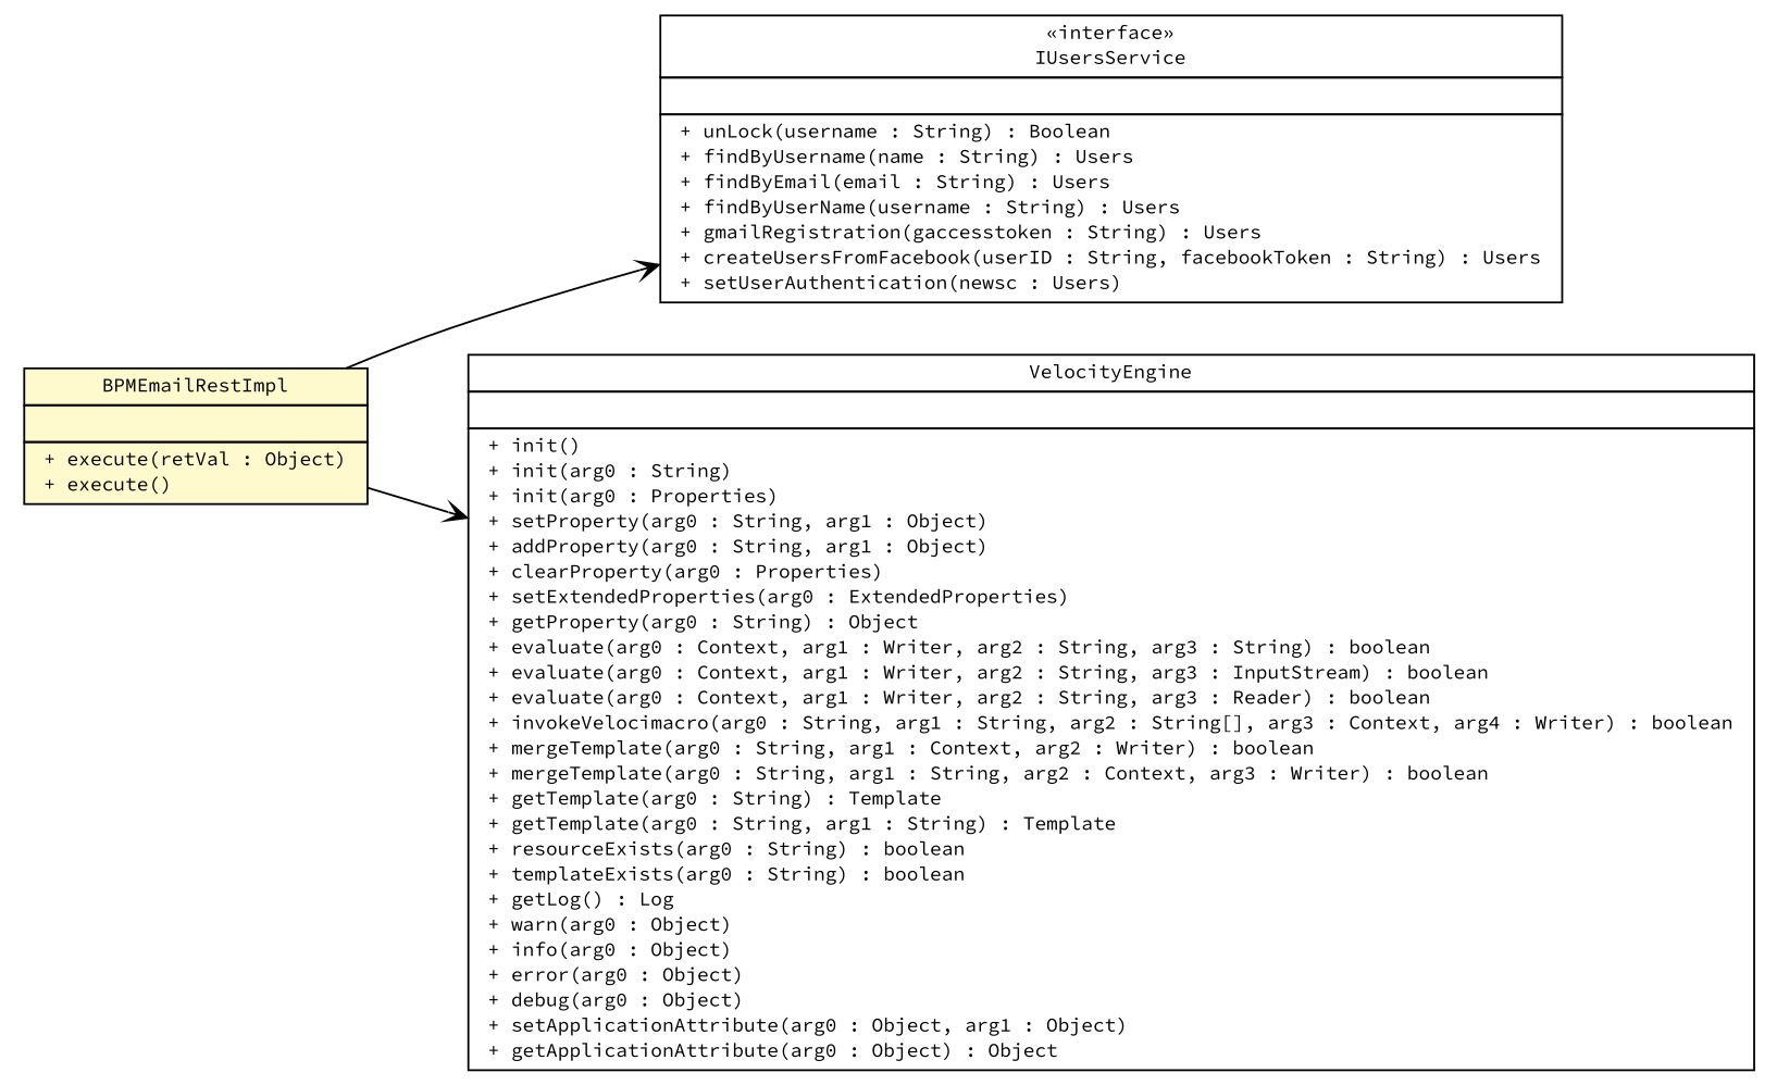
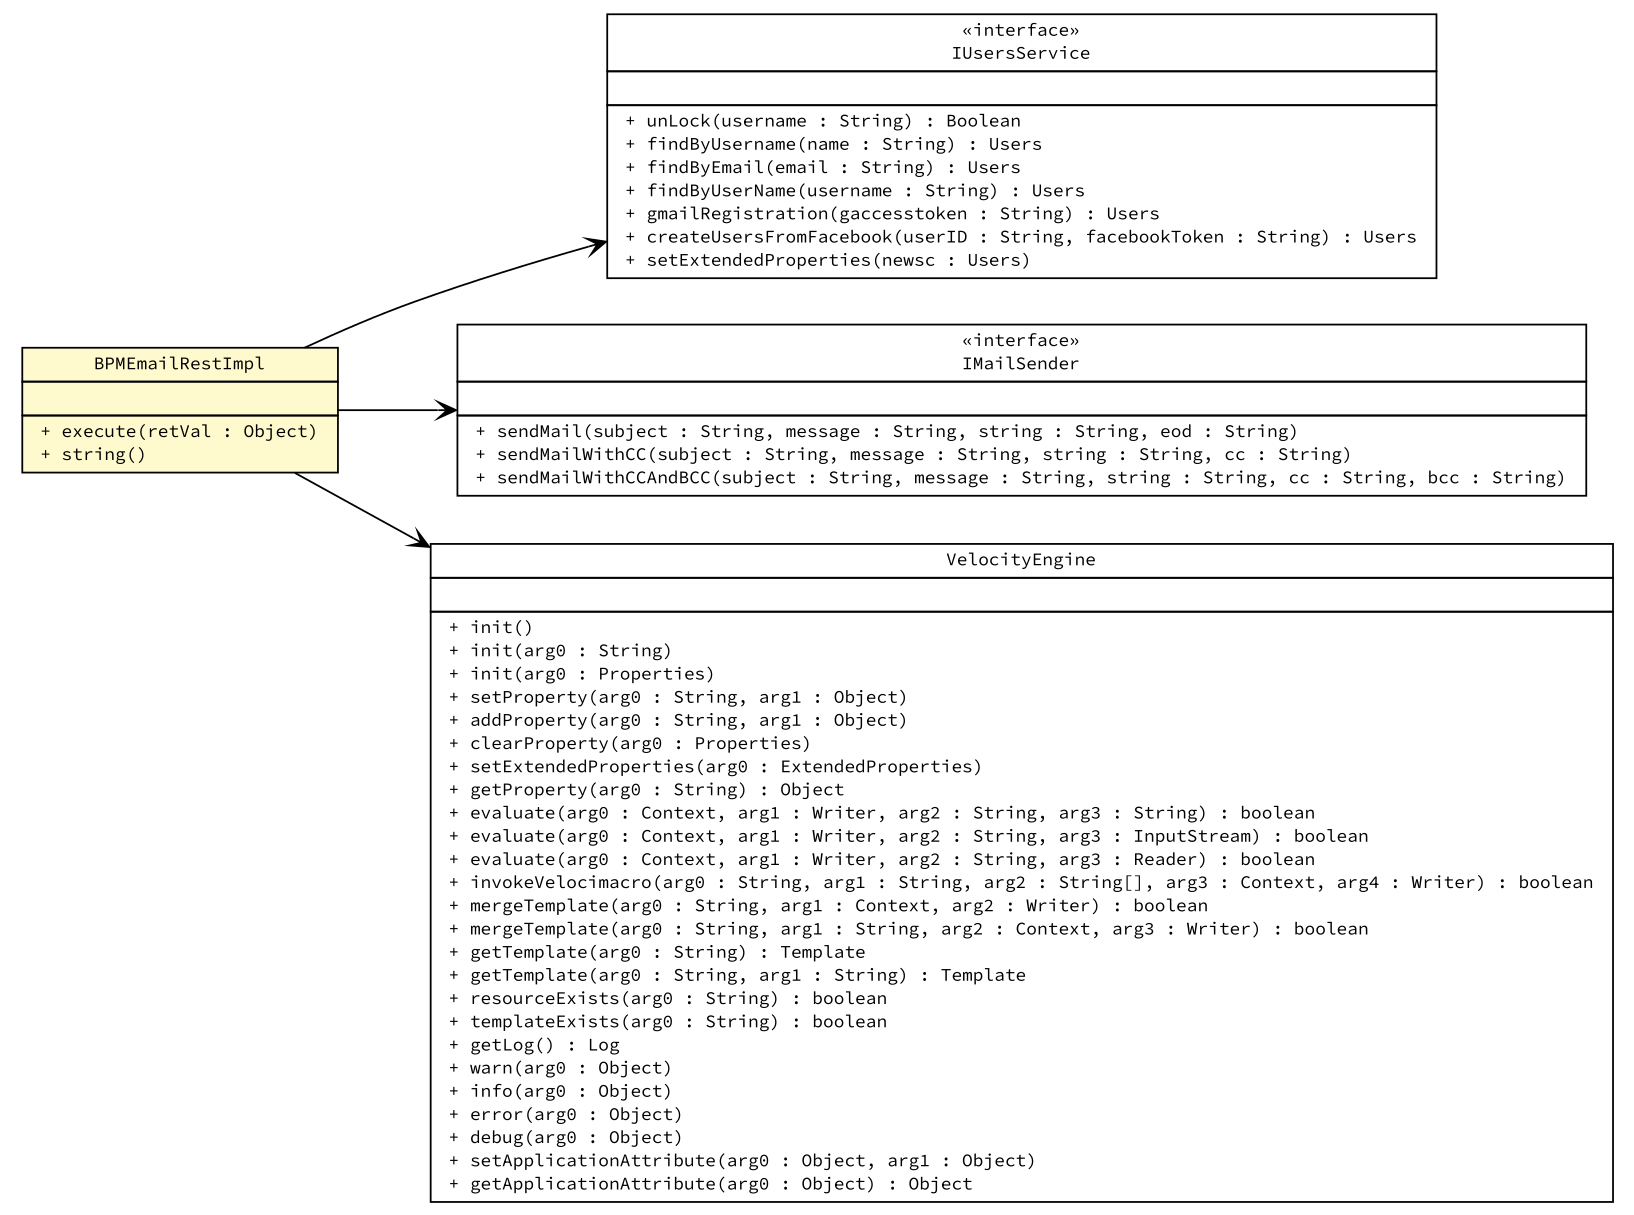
  digraph {
    fontname="Source Code Pro"
    nodesep=0.25
    rankdir=LR
    ranksep=0.5
    node [fontcolor=black fontname="Source Code Pro" fontsize=10.0 shape=plaintext]
    edge [arrowhead=open color=black fontcolor=black fontname="Source Code Pro" fontsize=10.0 headport=p labelfontname=Helvetica labelfontsize=10 tailport=p]
-   n1 [label=<<table title="com.inn.headstartdemo.service.IUsersService" border="0" cellborder="1" cellspacing="0" cellpadding="2" port="p" href="../../service/IUsersService.html"> 		<tr><td><table border="0" cellspacing="0" cellpadding="1"> <tr><td align="center" balign="center"> &#171;interface&#187; </td></tr> <tr><td align="center" balign="center"> IUsersService </td></tr> 		</table></td></tr> 		<tr><td><table border="0" cellspacing="0" cellpadding="1"> <tr><td align="left" balign="left">  </td></tr> 		</table></td></tr> 		<tr><td><table border="0" cellspacing="0" cellpadding="1"> <tr><td align="left" balign="left"> + unLock(username : String) : Boolean </td></tr> <tr><td align="left" balign="left"> + findByUsername(name : String) : Users </td></tr> <tr><td align="left" balign="left"> + findByEmail(email : String) : Users </td></tr> <tr><td align="left" balign="left"> + findByUserName(username : String) : Users </td></tr> <tr><td align="left" balign="left"> + gmailRegistration(gaccesstoken : String) : Users </td></tr> <tr><td align="left" balign="left"> + createUsersFromFacebook(userID : String, facebookToken : String) : Users </td></tr> <tr><td align="left" balign="left"> + setUserAuthentication(newsc : Users) </td></tr> 		</table></td></tr> 		</table>>]
-   n3 [label=<<table title="com.inn.headstartdemo.rest.impl.BPMEmailRestImpl" border="0" cellborder="1" cellspacing="0" cellpadding="2" port="p" bgcolor="lemonChiffon" href="./BPMEmailRestImpl.html"> 		<tr><td><table border="0" cellspacing="0" cellpadding="1"> <tr><td align="center" balign="center"> BPMEmailRestImpl </td></tr> 		</table></td></tr> 		<tr><td><table border="0" cellspacing="0" cellpadding="1"> <tr><td align="left" balign="left">  </td></tr> 		</table></td></tr> 		<tr><td><table border="0" cellspacing="0" cellpadding="1"> <tr><td align="left" balign="left"> + execute(retVal : Object) </td></tr> <tr><td align="left" balign="left"> + execute() </td></tr> 		</table></td></tr> 		</table>>]
+   n1 [label=<<table title="com.inn.headstartdemo.service.IUsersService" border="0" cellborder="1" cellspacing="0" cellpadding="2" port="p" href="../../service/IUsersService.html"> 		<tr><td><table border="0" cellspacing="0" cellpadding="1"> <tr><td align="center" balign="center"> &#171;interface&#187; </td></tr> <tr><td align="center" balign="center"> IUsersService </td></tr> 		</table></td></tr> 		<tr><td><table border="0" cellspacing="0" cellpadding="1"> <tr><td align="left" balign="left">  </td></tr> 		</table></td></tr> 		<tr><td><table border="0" cellspacing="0" cellpadding="1"> <tr><td align="left" balign="left"> + unLock(username : String) : Boolean </td></tr> <tr><td align="left" balign="left"> + findByUsername(name : String) : Users </td></tr> <tr><td align="left" balign="left"> + findByEmail(email : String) : Users </td></tr> <tr><td align="left" balign="left"> + findByUserName(username : String) : Users </td></tr> <tr><td align="left" balign="left"> + gmailRegistration(gaccesstoken : String) : Users </td></tr> <tr><td align="left" balign="left"> + createUsersFromFacebook(userID : String, facebookToken : String) : Users </td></tr> <tr><td align="left" balign="left"> + setExtendedProperties(newsc : Users) </td></tr> 		</table></td></tr> 		</table>>]
+   n2 [label=<<table title="com.inn.headstartdemo.service.mail.IMailSender" border="0" cellborder="1" cellspacing="0" cellpadding="2" port="p" href="../../service/mail/IMailSender.html"> 		<tr><td><table border="0" cellspacing="0" cellpadding="1"> <tr><td align="center" balign="center"> &#171;interface&#187; </td></tr> <tr><td align="center" balign="center"> IMailSender </td></tr> 		</table></td></tr> 		<tr><td><table border="0" cellspacing="0" cellpadding="1"> <tr><td align="left" balign="left">  </td></tr> 		</table></td></tr> 		<tr><td><table border="0" cellspacing="0" cellpadding="1"> <tr><td align="left" balign="left"> + sendMail(subject : String, message : String, string : String, eod : String) </td></tr> <tr><td align="left" balign="left"> + sendMailWithCC(subject : String, message : String, string : String, cc : String) </td></tr> <tr><td align="left" balign="left"> + sendMailWithCCAndBCC(subject : String, message : String, string : String, cc : String, bcc : String) </td></tr> 		</table></td></tr> 		</table>>]
+   n3 [label=<<table title="com.inn.headstartdemo.rest.impl.BPMEmailRestImpl" border="0" cellborder="1" cellspacing="0" cellpadding="2" port="p" bgcolor="lemonChiffon" href="./BPMEmailRestImpl.html"> 		<tr><td><table border="0" cellspacing="0" cellpadding="1"> <tr><td align="center" balign="center"> BPMEmailRestImpl </td></tr> 		</table></td></tr> 		<tr><td><table border="0" cellspacing="0" cellpadding="1"> <tr><td align="left" balign="left">  </td></tr> 		</table></td></tr> 		<tr><td><table border="0" cellspacing="0" cellpadding="1"> <tr><td align="left" balign="left"> + execute(retVal : Object) </td></tr> <tr><td align="left" balign="left"> + string() </td></tr> 		</table></td></tr> 		</table>>]
    n4 [label=<<table title="org.apache.velocity.app.VelocityEngine" border="0" cellborder="1" cellspacing="0" cellpadding="2" port="p" href="http://java.sun.com/j2se/1.4.2/docs/api/org/apache/velocity/app/VelocityEngine.html"> 		<tr><td><table border="0" cellspacing="0" cellpadding="1"> <tr><td align="center" balign="center"> VelocityEngine </td></tr> 		</table></td></tr> 		<tr><td><table border="0" cellspacing="0" cellpadding="1"> <tr><td align="left" balign="left">  </td></tr> 		</table></td></tr> 		<tr><td><table border="0" cellspacing="0" cellpadding="1"> <tr><td align="left" balign="left"> + init() </td></tr> <tr><td align="left" balign="left"> + init(arg0 : String) </td></tr> <tr><td align="left" balign="left"> + init(arg0 : Properties) </td></tr> <tr><td align="left" balign="left"> + setProperty(arg0 : String, arg1 : Object) </td></tr> <tr><td align="left" balign="left"> + addProperty(arg0 : String, arg1 : Object) </td></tr> <tr><td align="left" balign="left"> + clearProperty(arg0 : Properties) </td></tr> <tr><td align="left" balign="left"> + setExtendedProperties(arg0 : ExtendedProperties) </td></tr> <tr><td align="left" balign="left"> + getProperty(arg0 : String) : Object </td></tr> <tr><td align="left" balign="left"> + evaluate(arg0 : Context, arg1 : Writer, arg2 : String, arg3 : String) : boolean </td></tr> <tr><td align="left" balign="left"> + evaluate(arg0 : Context, arg1 : Writer, arg2 : String, arg3 : InputStream) : boolean </td></tr> <tr><td align="left" balign="left"> + evaluate(arg0 : Context, arg1 : Writer, arg2 : String, arg3 : Reader) : boolean </td></tr> <tr><td align="left" balign="left"> + invokeVelocimacro(arg0 : String, arg1 : String, arg2 : String[], arg3 : Context, arg4 : Writer) : boolean </td></tr> <tr><td align="left" balign="left"> + mergeTemplate(arg0 : String, arg1 : Context, arg2 : Writer) : boolean </td></tr> <tr><td align="left" balign="left"> + mergeTemplate(arg0 : String, arg1 : String, arg2 : Context, arg3 : Writer) : boolean </td></tr> <tr><td align="left" balign="left"> + getTemplate(arg0 : String) : Template </td></tr> <tr><td align="left" balign="left"> + getTemplate(arg0 : String, arg1 : String) : Template </td></tr> <tr><td align="left" balign="left"> + resourceExists(arg0 : String) : boolean </td></tr> <tr><td align="left" balign="left"> + templateExists(arg0 : String) : boolean </td></tr> <tr><td align="left" balign="left"> + getLog() : Log </td></tr> <tr><td align="left" balign="left"> + warn(arg0 : Object) </td></tr> <tr><td align="left" balign="left"> + info(arg0 : Object) </td></tr> <tr><td align="left" balign="left"> + error(arg0 : Object) </td></tr> <tr><td align="left" balign="left"> + debug(arg0 : Object) </td></tr> <tr><td align="left" balign="left"> + setApplicationAttribute(arg0 : Object, arg1 : Object) </td></tr> <tr><td align="left" balign="left"> + getApplicationAttribute(arg0 : Object) : Object </td></tr> 		</table></td></tr> 		</table>>]
    n3 -> n1
+   n3 -> n2
    n3 -> n4
  }
